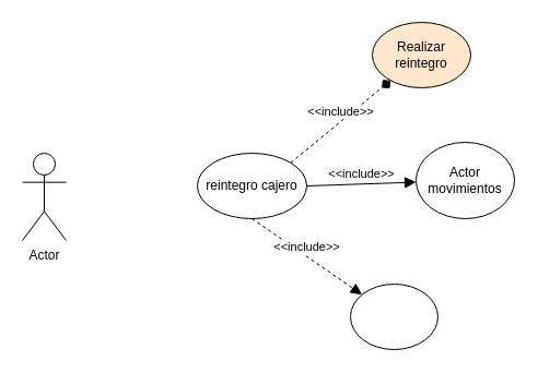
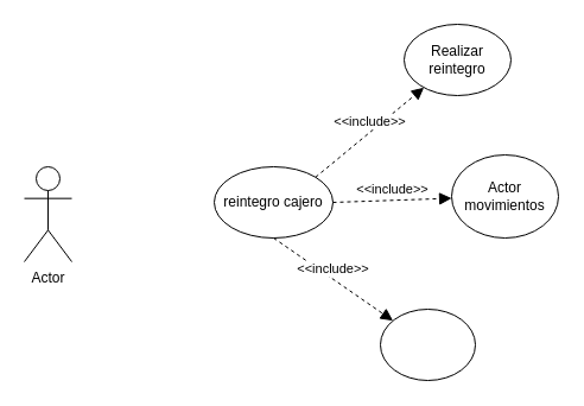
  <mxCell id="0" />
  <mxCell id="1" parent="0" />
  <mxCell id="2" value="Actor" style="shape=umlActor;verticalLabelPosition=bottom;verticalAlign=top;html=1;outlineConnect=0;" vertex="1" parent="1"><mxGeometry x="20" y="140" width="40" height="80" as="geometry" /></mxCell>
  <mxCell id="3" value="reintegro cajero" style="ellipse;whiteSpace=wrap;html=1;" vertex="1" parent="1"><mxGeometry x="180" y="140" width="100" height="60" as="geometry" /></mxCell>
- <mxCell id="4" value="&amp;lt;&amp;lt;include&amp;gt;&amp;gt;" style="html=1;verticalAlign=bottom;endArrow=diamond;dashed=1;endSize=8;elbow=vertical;rounded=0;exitX=1;exitY=0;exitDx=0;exitDy=0;endFill=1;" edge="1" parent="1" source="3" target="5"><mxGeometry relative="1" as="geometry"><mxPoint x="480" y="210" as="sourcePoint" /><mxPoint x="370" y="70" as="targetPoint" /></mxGeometry></mxCell>
- <mxCell id="5" value="Realizar reintegro" style="ellipse;whiteSpace=wrap;html=1;fillColor=#ffe6cc;" vertex="1" parent="1"><mxGeometry x="340" y="20" width="90" height="60" as="geometry" /></mxCell>
- <mxCell id="6" value="&amp;lt;&amp;lt;include&amp;gt;&amp;gt;" style="html=1;verticalAlign=bottom;endArrow=block;dashed=0;endSize=8;elbow=vertical;rounded=0;exitX=1;exitY=0.5;exitDx=0;exitDy=0;endFill=1;" edge="1" parent="1" source="3" target="7"><mxGeometry relative="1" as="geometry"><mxPoint x="310" y="178" as="sourcePoint" /><mxPoint x="410" y="170" as="targetPoint" /></mxGeometry></mxCell>
+ <mxCell id="4" value="&amp;lt;&amp;lt;include&amp;gt;&amp;gt;" style="html=1;verticalAlign=bottom;endArrow=block;dashed=1;endSize=8;elbow=vertical;rounded=0;exitX=1;exitY=0;exitDx=0;exitDy=0;endFill=1;" edge="1" parent="1" source="3" target="5"><mxGeometry relative="1" as="geometry"><mxPoint x="480" y="210" as="sourcePoint" /><mxPoint x="370" y="70" as="targetPoint" /></mxGeometry></mxCell>
+ <mxCell id="5" value="Realizar reintegro" style="ellipse;whiteSpace=wrap;html=1;" vertex="1" parent="1"><mxGeometry x="340" y="20" width="90" height="60" as="geometry" /></mxCell>
+ <mxCell id="6" value="&amp;lt;&amp;lt;include&amp;gt;&amp;gt;" style="html=1;verticalAlign=bottom;endArrow=block;dashed=1;endSize=8;elbow=vertical;rounded=0;exitX=1;exitY=0.5;exitDx=0;exitDy=0;endFill=1;" edge="1" parent="1" source="3" target="7"><mxGeometry relative="1" as="geometry"><mxPoint x="310" y="178" as="sourcePoint" /><mxPoint x="410" y="170" as="targetPoint" /></mxGeometry></mxCell>
  <mxCell id="7" value="Actor movimientos" style="ellipse;whiteSpace=wrap;html=1;" vertex="1" parent="1"><mxGeometry x="380" y="130" width="90" height="70" as="geometry" /></mxCell>
  <mxCell id="8" value="&amp;lt;&amp;lt;include&amp;gt;&amp;gt;" style="html=1;verticalAlign=bottom;endArrow=block;dashed=1;endSize=8;elbow=vertical;rounded=0;exitX=0.5;exitY=1;exitDx=0;exitDy=0;endFill=1;" edge="1" parent="1" source="3" target="9"><mxGeometry relative="1" as="geometry"><mxPoint x="270" y="223" as="sourcePoint" /><mxPoint x="320" y="270" as="targetPoint" /></mxGeometry></mxCell>
  <mxCell id="9" value="" style="ellipse;whiteSpace=wrap;html=1;" vertex="1" parent="1"><mxGeometry x="320" y="260" width="80" height="60" as="geometry" /></mxCell>
